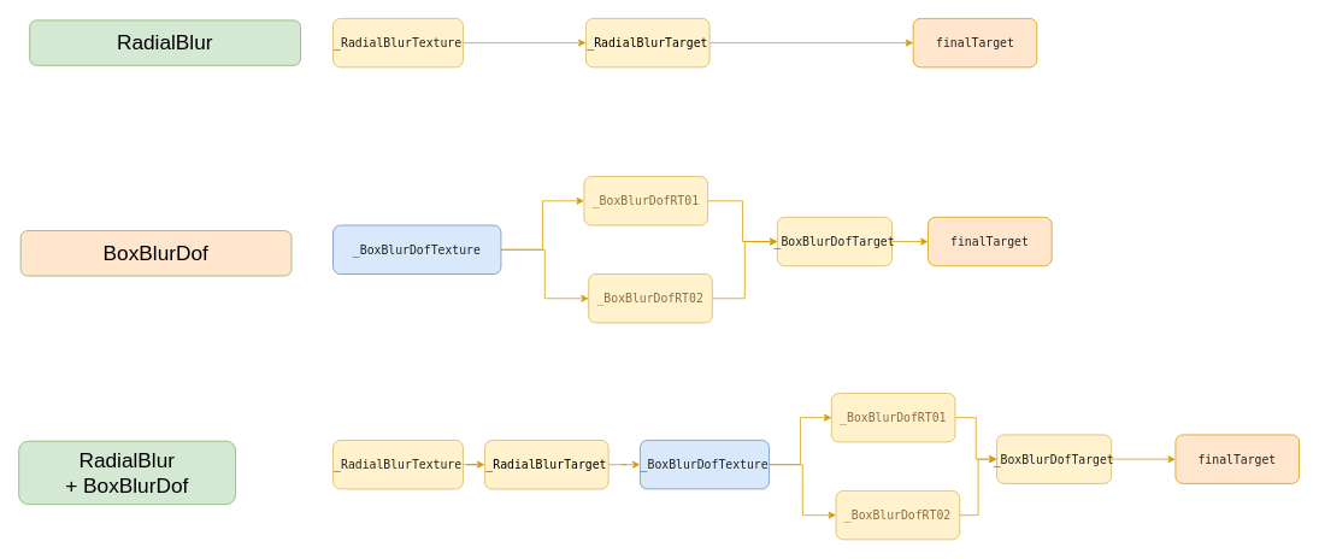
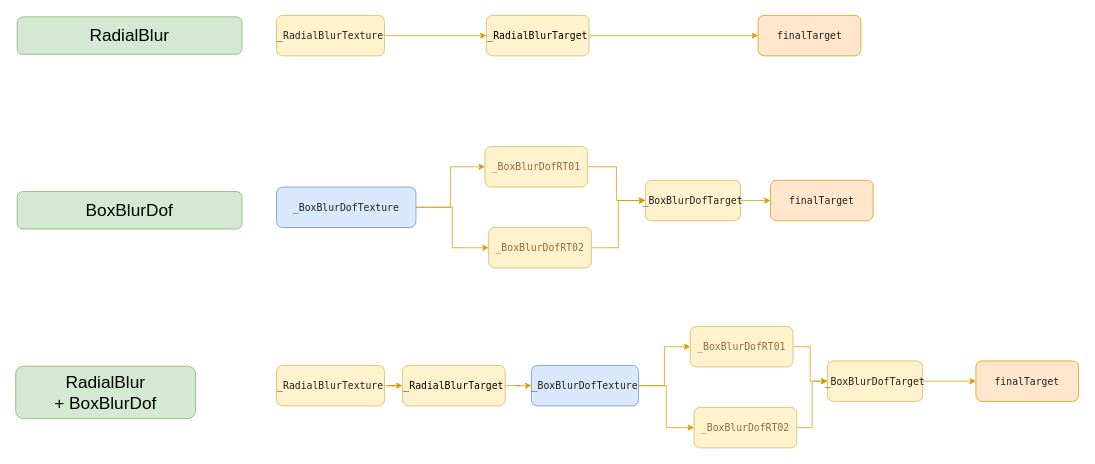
  <mxCell id="0" />
  <mxCell id="1" parent="0" />
- <mxCell id="2" value="&lt;font style=&quot;font-size: 23px;&quot;&gt;RadialBlur&lt;/font&gt;" style="rounded=1;whiteSpace=wrap;html=1;fillColor=#d5e8d4;strokeColor=#82b366;glass=0;sketch=0;shadow=0;flipV=1;" parent="1" vertex="1"><mxGeometry x="32" y="22" width="300" height="50" as="geometry" /></mxCell>
- <mxCell id="3" value="&lt;pre style=&quot;color: rgb(32, 32, 32); font-family: &amp;quot;JetBrains Mono&amp;quot;, monospace; font-size: 9.8pt;&quot;&gt;&lt;span style=&quot;color: rgb(0, 0, 0); font-family: Helvetica; font-size: 23px;&quot;&gt;BoxBlurDof&lt;/span&gt;&lt;br&gt;&lt;/pre&gt;" style="rounded=1;whiteSpace=wrap;html=1;fillColor=#ffe6cc;strokeColor=#82b366;glass=0;sketch=0;shadow=0;flipV=1;" parent="1" vertex="1"><mxGeometry x="22" y="255" width="300" height="50" as="geometry" /></mxCell>
+ <mxCell id="2" value="&lt;font style=&quot;font-size: 23px;&quot;&gt;RadialBlur&lt;/font&gt;" style="rounded=1;whiteSpace=wrap;html=1;fillColor=#d5e8d4;strokeColor=#82b366;glass=0;sketch=0;shadow=0;flipV=1;" parent="1" vertex="1"><mxGeometry x="22" y="22" width="300" height="50" as="geometry" /></mxCell>
+ <mxCell id="3" value="&lt;pre style=&quot;color: rgb(32, 32, 32); font-family: &amp;quot;JetBrains Mono&amp;quot;, monospace; font-size: 9.8pt;&quot;&gt;&lt;span style=&quot;color: rgb(0, 0, 0); font-family: Helvetica; font-size: 23px;&quot;&gt;BoxBlurDof&lt;/span&gt;&lt;br&gt;&lt;/pre&gt;" style="rounded=1;whiteSpace=wrap;html=1;fillColor=#d5e8d4;strokeColor=#82b366;glass=0;sketch=0;shadow=0;flipV=1;" parent="1" vertex="1"><mxGeometry x="22" y="255" width="300" height="50" as="geometry" /></mxCell>
  <mxCell id="4" value="&lt;span style=&quot;font-size: 23px;&quot;&gt;RadialBlur +&amp;nbsp;&lt;/span&gt;&lt;span style=&quot;font-size: 23px; background-color: initial;&quot;&gt;BoxBlurDof&lt;/span&gt;&lt;span style=&quot;font-size: 23px;&quot;&gt;&lt;br&gt;&lt;/span&gt;" style="rounded=1;whiteSpace=wrap;html=1;fillColor=#d5e8d4;strokeColor=#82b366;glass=0;sketch=0;shadow=0;flipV=1;" parent="1" vertex="1"><mxGeometry x="20" y="488" width="240" height="70" as="geometry" /></mxCell>
  <mxCell id="5" value="" style="edgeStyle=orthogonalEdgeStyle;rounded=0;orthogonalLoop=1;jettySize=auto;html=1;fontColor=#000000;fillColor=#ffe6cc;strokeColor=#d79b00;" edge="1" parent="1" source="6" target="8"><mxGeometry relative="1" as="geometry" /></mxCell>
  <mxCell id="6" value="&lt;pre style=&quot;color: rgb(32, 32, 32); font-family: &amp;quot;JetBrains Mono&amp;quot;, monospace; font-size: 9.8pt;&quot;&gt;_RadialBlurTexture&lt;/pre&gt;" style="rounded=1;whiteSpace=wrap;html=1;fillColor=#fff2cc;strokeColor=#d6b656;glass=0;sketch=0;shadow=0;" vertex="1" parent="1"><mxGeometry x="368" y="20" width="144" height="54" as="geometry" /></mxCell>
  <mxCell id="7" style="edgeStyle=orthogonalEdgeStyle;orthogonalLoop=1;jettySize=auto;html=1;fontColor=#000000;rounded=0;fillColor=#ffe6cc;strokeColor=#d79b00;" edge="1" parent="1" source="8" target="18"><mxGeometry relative="1" as="geometry" /></mxCell>
  <mxCell id="8" value="&lt;pre style=&quot;font-family: &amp;quot;JetBrains Mono&amp;quot;, monospace; font-size: 9.8pt;&quot;&gt;_RadialBlurTarget&lt;/pre&gt;" style="rounded=1;whiteSpace=wrap;html=1;fillColor=#fff2cc;strokeColor=#d6b656;glass=0;sketch=0;shadow=0;" vertex="1" parent="1"><mxGeometry x="648" y="20" width="137" height="54" as="geometry" /></mxCell>
  <mxCell id="9" value="" style="edgeStyle=orthogonalEdgeStyle;rounded=0;orthogonalLoop=1;jettySize=auto;html=1;fontColor=#000000;fillColor=#ffe6cc;strokeColor=#d79b00;" edge="1" parent="1" source="11" target="13"><mxGeometry relative="1" as="geometry" /></mxCell>
  <mxCell id="10" style="edgeStyle=orthogonalEdgeStyle;rounded=0;orthogonalLoop=1;jettySize=auto;html=1;entryX=0;entryY=0.5;entryDx=0;entryDy=0;fontColor=#000000;fillColor=#ffe6cc;strokeColor=#d79b00;" edge="1" parent="1" source="11" target="15"><mxGeometry relative="1" as="geometry" /></mxCell>
  <mxCell id="11" value="&lt;pre style=&quot;color: rgb(32, 32, 32); font-family: &amp;quot;JetBrains Mono&amp;quot;, monospace; font-size: 9.8pt;&quot;&gt;&lt;pre style=&quot;font-family: &amp;quot;JetBrains Mono&amp;quot;, monospace; font-size: 9.8pt;&quot;&gt;_BoxBlurDofTexture&lt;/pre&gt;&lt;/pre&gt;" style="rounded=1;whiteSpace=wrap;html=1;fillColor=#dae8fc;strokeColor=#6c8ebf;glass=0;sketch=0;shadow=0;" vertex="1" parent="1"><mxGeometry x="368" y="249" width="186" height="54" as="geometry" /></mxCell>
  <mxCell id="12" style="edgeStyle=orthogonalEdgeStyle;rounded=0;orthogonalLoop=1;jettySize=auto;html=1;fontColor=#000000;fillColor=#ffe6cc;strokeColor=#d79b00;" edge="1" parent="1" source="13" target="17"><mxGeometry relative="1" as="geometry" /></mxCell>
  <mxCell id="13" value="&lt;pre style=&quot;font-family: &amp;quot;JetBrains Mono&amp;quot;, monospace; font-size: 9.8pt;&quot;&gt;&lt;pre style=&quot;color: rgb(32, 32, 32); font-family: &amp;quot;JetBrains Mono&amp;quot;, monospace; font-size: 9.8pt;&quot;&gt;&lt;span style=&quot;color:#8c6c41;&quot;&gt;_BoxBlurDofRT01&lt;/span&gt;&lt;/pre&gt;&lt;/pre&gt;" style="rounded=1;whiteSpace=wrap;html=1;fillColor=#fff2cc;strokeColor=#d6b656;glass=0;sketch=0;shadow=0;" vertex="1" parent="1"><mxGeometry x="646" y="195" width="137" height="54" as="geometry" /></mxCell>
  <mxCell id="14" style="edgeStyle=orthogonalEdgeStyle;rounded=0;orthogonalLoop=1;jettySize=auto;html=1;entryX=0;entryY=0.5;entryDx=0;entryDy=0;fontColor=#000000;fillColor=#ffe6cc;strokeColor=#d79b00;" edge="1" parent="1" source="15" target="17"><mxGeometry relative="1" as="geometry" /></mxCell>
  <mxCell id="15" value="&lt;pre style=&quot;font-family: &amp;quot;JetBrains Mono&amp;quot;, monospace; font-size: 9.8pt;&quot;&gt;&lt;pre style=&quot;color: rgb(32, 32, 32); font-family: &amp;quot;JetBrains Mono&amp;quot;, monospace; font-size: 9.8pt;&quot;&gt;&lt;span style=&quot;color:#8c6c41;&quot;&gt;_BoxBlurDofRT02&lt;/span&gt;&lt;/pre&gt;&lt;/pre&gt;" style="rounded=1;whiteSpace=wrap;html=1;fillColor=#fff2cc;strokeColor=#d6b656;glass=0;sketch=0;shadow=0;" vertex="1" parent="1"><mxGeometry x="651" y="303" width="137" height="54" as="geometry" /></mxCell>
  <mxCell id="16" style="edgeStyle=orthogonalEdgeStyle;rounded=0;orthogonalLoop=1;jettySize=auto;html=1;entryX=0;entryY=0.5;entryDx=0;entryDy=0;fontColor=#000000;fillColor=#ffe6cc;strokeColor=#d79b00;" edge="1" parent="1" source="17" target="19"><mxGeometry relative="1" as="geometry" /></mxCell>
  <mxCell id="17" value="&lt;pre style=&quot;color: rgb(32, 32, 32); font-family: &amp;quot;JetBrains Mono&amp;quot;, monospace; font-size: 9.8pt;&quot;&gt;&lt;pre style=&quot;font-size: 9.8pt; font-family: &amp;quot;JetBrains Mono&amp;quot;, monospace;&quot;&gt;_BoxBlurDofTarget&lt;/pre&gt;&lt;/pre&gt;" style="rounded=1;whiteSpace=wrap;html=1;fillColor=#fff2cc;strokeColor=#d6b656;glass=0;sketch=0;shadow=0;" vertex="1" parent="1"><mxGeometry x="860" y="240" width="127" height="54" as="geometry" /></mxCell>
  <mxCell id="18" value="&lt;pre style=&quot;font-family: &amp;quot;JetBrains Mono&amp;quot;, monospace; font-size: 9.8pt;&quot;&gt;&lt;pre style=&quot;text-align: left; color: rgb(32, 32, 32); font-family: &amp;quot;JetBrains Mono&amp;quot;, monospace; font-size: 9.8pt;&quot;&gt;finalTarget&lt;/pre&gt;&lt;/pre&gt;" style="rounded=1;whiteSpace=wrap;html=1;fillColor=#ffe6cc;strokeColor=#d79b00;glass=0;sketch=0;shadow=0;" vertex="1" parent="1"><mxGeometry x="1010.5" y="20" width="137" height="54" as="geometry" /></mxCell>
  <mxCell id="19" value="&lt;pre style=&quot;font-family: &amp;quot;JetBrains Mono&amp;quot;, monospace; font-size: 9.8pt;&quot;&gt;&lt;pre style=&quot;text-align: left; color: rgb(32, 32, 32); font-family: &amp;quot;JetBrains Mono&amp;quot;, monospace; font-size: 9.8pt;&quot;&gt;finalTarget&lt;/pre&gt;&lt;/pre&gt;" style="rounded=1;whiteSpace=wrap;html=1;fillColor=#ffe6cc;strokeColor=#d79b00;glass=0;sketch=0;shadow=0;" vertex="1" parent="1"><mxGeometry x="1027" y="240" width="137" height="54" as="geometry" /></mxCell>
  <mxCell id="20" style="edgeStyle=orthogonalEdgeStyle;rounded=0;orthogonalLoop=1;jettySize=auto;html=1;entryX=0;entryY=0.5;entryDx=0;entryDy=0;fontColor=#000000;fillColor=#ffe6cc;strokeColor=#d79b00;" edge="1" parent="1" source="21" target="23"><mxGeometry relative="1" as="geometry" /></mxCell>
  <mxCell id="21" value="&lt;pre style=&quot;color: rgb(32, 32, 32); font-family: &amp;quot;JetBrains Mono&amp;quot;, monospace; font-size: 9.8pt;&quot;&gt;_RadialBlurTexture&lt;/pre&gt;" style="rounded=1;whiteSpace=wrap;html=1;fillColor=#fff2cc;strokeColor=#d6b656;glass=0;sketch=0;shadow=0;" vertex="1" parent="1"><mxGeometry x="368" y="487" width="144" height="54" as="geometry" /></mxCell>
  <mxCell id="22" style="edgeStyle=orthogonalEdgeStyle;rounded=0;orthogonalLoop=1;jettySize=auto;html=1;fontColor=#000000;fillColor=#ffe6cc;strokeColor=#d79b00;" edge="1" parent="1" source="23" target="26"><mxGeometry relative="1" as="geometry" /></mxCell>
  <mxCell id="23" value="&lt;pre style=&quot;font-family: &amp;quot;JetBrains Mono&amp;quot;, monospace; font-size: 9.8pt;&quot;&gt;_RadialBlurTarget&lt;/pre&gt;" style="rounded=1;whiteSpace=wrap;html=1;fillColor=#fff2cc;strokeColor=#d6b656;glass=0;sketch=0;shadow=0;" vertex="1" parent="1"><mxGeometry x="536" y="487" width="137" height="54" as="geometry" /></mxCell>
  <mxCell id="24" value="" style="edgeStyle=orthogonalEdgeStyle;rounded=0;orthogonalLoop=1;jettySize=auto;html=1;fontColor=#000000;fillColor=#ffe6cc;strokeColor=#d79b00;" edge="1" parent="1" source="26" target="28"><mxGeometry relative="1" as="geometry" /></mxCell>
  <mxCell id="25" style="edgeStyle=orthogonalEdgeStyle;rounded=0;orthogonalLoop=1;jettySize=auto;html=1;entryX=0;entryY=0.5;entryDx=0;entryDy=0;fontColor=#000000;fillColor=#ffe6cc;strokeColor=#d79b00;" edge="1" parent="1" source="26" target="30"><mxGeometry relative="1" as="geometry" /></mxCell>
  <mxCell id="26" value="&lt;pre style=&quot;color: rgb(32, 32, 32); font-family: &amp;quot;JetBrains Mono&amp;quot;, monospace; font-size: 9.8pt;&quot;&gt;&lt;pre style=&quot;font-family: &amp;quot;JetBrains Mono&amp;quot;, monospace; font-size: 9.8pt;&quot;&gt;_BoxBlurDofTexture&lt;/pre&gt;&lt;/pre&gt;" style="rounded=1;whiteSpace=wrap;html=1;fillColor=#dae8fc;strokeColor=#6c8ebf;glass=0;sketch=0;shadow=0;" vertex="1" parent="1"><mxGeometry x="708" y="487" width="143" height="54" as="geometry" /></mxCell>
  <mxCell id="27" style="edgeStyle=orthogonalEdgeStyle;rounded=0;orthogonalLoop=1;jettySize=auto;html=1;fontColor=#000000;fillColor=#ffe6cc;strokeColor=#d79b00;" edge="1" parent="1" source="28" target="32"><mxGeometry relative="1" as="geometry" /></mxCell>
  <mxCell id="28" value="&lt;pre style=&quot;font-family: &amp;quot;JetBrains Mono&amp;quot;, monospace; font-size: 9.8pt;&quot;&gt;&lt;pre style=&quot;color: rgb(32, 32, 32); font-family: &amp;quot;JetBrains Mono&amp;quot;, monospace; font-size: 9.8pt;&quot;&gt;&lt;span style=&quot;color:#8c6c41;&quot;&gt;_BoxBlurDofRT01&lt;/span&gt;&lt;/pre&gt;&lt;/pre&gt;" style="rounded=1;whiteSpace=wrap;html=1;fillColor=#fff2cc;strokeColor=#d6b656;glass=0;sketch=0;shadow=0;" vertex="1" parent="1"><mxGeometry x="920" y="435" width="137" height="54" as="geometry" /></mxCell>
  <mxCell id="29" style="edgeStyle=orthogonalEdgeStyle;rounded=0;orthogonalLoop=1;jettySize=auto;html=1;entryX=0;entryY=0.5;entryDx=0;entryDy=0;fontColor=#000000;fillColor=#ffe6cc;strokeColor=#d79b00;" edge="1" parent="1" source="30" target="32"><mxGeometry relative="1" as="geometry" /></mxCell>
  <mxCell id="30" value="&lt;pre style=&quot;font-family: &amp;quot;JetBrains Mono&amp;quot;, monospace; font-size: 9.8pt;&quot;&gt;&lt;pre style=&quot;color: rgb(32, 32, 32); font-family: &amp;quot;JetBrains Mono&amp;quot;, monospace; font-size: 9.8pt;&quot;&gt;&lt;span style=&quot;color:#8c6c41;&quot;&gt;_BoxBlurDofRT02&lt;/span&gt;&lt;/pre&gt;&lt;/pre&gt;" style="rounded=1;whiteSpace=wrap;html=1;fillColor=#fff2cc;strokeColor=#d6b656;glass=0;sketch=0;shadow=0;" vertex="1" parent="1"><mxGeometry x="925" y="543" width="137" height="54" as="geometry" /></mxCell>
  <mxCell id="31" style="edgeStyle=orthogonalEdgeStyle;rounded=0;orthogonalLoop=1;jettySize=auto;html=1;fontColor=#000000;fillColor=#ffe6cc;strokeColor=#d79b00;entryX=0;entryY=0.5;entryDx=0;entryDy=0;" edge="1" parent="1" source="32" target="33"><mxGeometry relative="1" as="geometry"><mxPoint x="1271" y="508" as="targetPoint" /></mxGeometry></mxCell>
  <mxCell id="32" value="&lt;pre style=&quot;color: rgb(32, 32, 32); font-family: &amp;quot;JetBrains Mono&amp;quot;, monospace; font-size: 9.8pt;&quot;&gt;&lt;pre style=&quot;font-size: 9.8pt; font-family: &amp;quot;JetBrains Mono&amp;quot;, monospace;&quot;&gt;_BoxBlurDofTarget&lt;/pre&gt;&lt;/pre&gt;" style="rounded=1;whiteSpace=wrap;html=1;fillColor=#fff2cc;strokeColor=#d6b656;glass=0;sketch=0;shadow=0;" vertex="1" parent="1"><mxGeometry x="1103" y="481" width="127" height="54" as="geometry" /></mxCell>
  <mxCell id="33" value="&lt;pre style=&quot;font-family: &amp;quot;JetBrains Mono&amp;quot;, monospace; font-size: 9.8pt;&quot;&gt;&lt;pre style=&quot;text-align: left; color: rgb(32, 32, 32); font-family: &amp;quot;JetBrains Mono&amp;quot;, monospace; font-size: 9.8pt;&quot;&gt;finalTarget&lt;/pre&gt;&lt;/pre&gt;" style="rounded=1;whiteSpace=wrap;html=1;fillColor=#ffe6cc;strokeColor=#d79b00;glass=0;sketch=0;shadow=0;" vertex="1" parent="1"><mxGeometry x="1301" y="481" width="137" height="54" as="geometry" /></mxCell>
